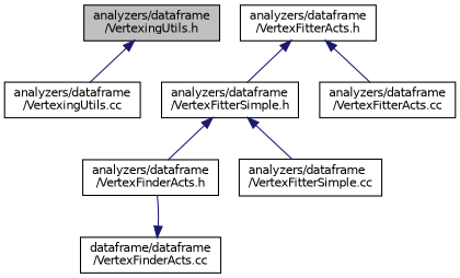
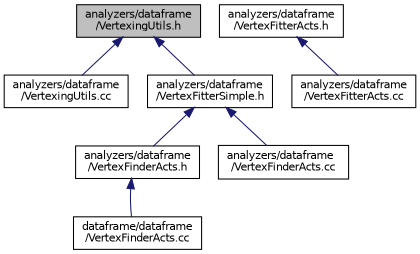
  digraph {
    node [color=black fillcolor=white fontname=Helvetica fontsize=10 shape=record style=filled]
    edge [color=midnightblue dir=back fontname=Helvetica fontsize=10 labelfontname=Helvetica labelfontsize=10 style=solid]
    n1 [fillcolor=grey75 fontcolor=black height=0.2 label="analyzers/dataframe\l/VertexingUtils.h" width=0.4]
    n2 [height=0.2 label="analyzers/dataframe\l/VertexFitterSimple.h" width=0.4]
    n3 [height=0.2 label="analyzers/dataframe\l/VertexingUtils.cc" width=0.4]
    n4 [height=0.2 label="analyzers/dataframe\l/VertexFinderActs.h" width=0.4]
    n5 [height=0.2 label="dataframe/dataframe\l/VertexFinderActs.cc" width=0.4]
    n6 [height=0.2 label="analyzers/dataframe\l/VertexFitterActs.h" width=0.4]
    n7 [height=0.2 label="analyzers/dataframe\l/VertexFitterActs.cc" width=0.4]
-   n8 [height=0.2 label="analyzers/dataframe\l/VertexFitterSimple.cc" width=0.4]
-   n6 -> n2
+   n8 [height=0.2 label="analyzers/dataframe\l/VertexFinderActs.cc" width=0.4]
+   n1 -> n2
    n1 -> n3
    n2 -> n4
    n2 -> n8
-   n5 -> n4
+   n4 -> n5
    n6 -> n7
  }
